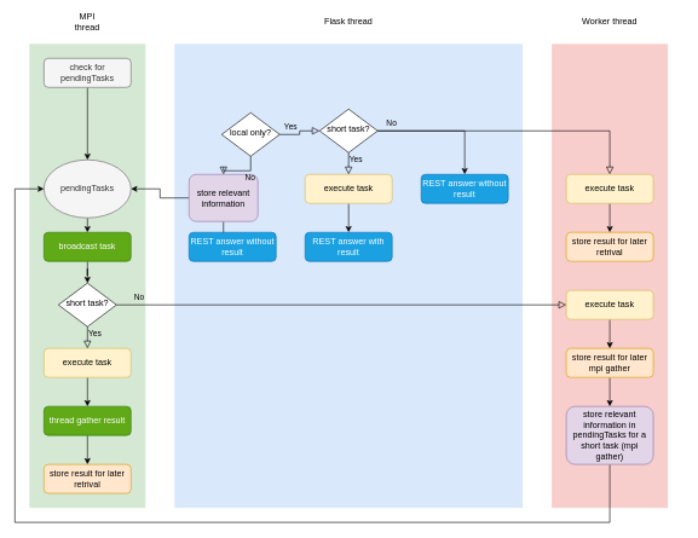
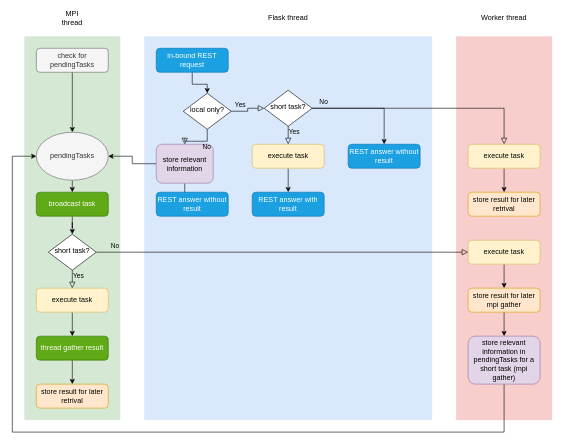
  <mxCell id="0" />
  <mxCell id="1" parent="0" />
  <mxCell id="2" value="" style="rounded=0;whiteSpace=wrap;html=1;fillColor=#f8cecc;strokeColor=none;" vertex="1" parent="1"><mxGeometry x="760" y="60" width="160" height="640" as="geometry" /></mxCell>
  <mxCell id="3" value="" style="rounded=0;whiteSpace=wrap;html=1;fillColor=#dae8fc;strokeColor=none;" vertex="1" parent="1"><mxGeometry x="240" y="60" width="480" height="640" as="geometry" /></mxCell>
  <mxCell id="4" value="" style="rounded=0;whiteSpace=wrap;html=1;fillColor=#d5e8d4;strokeColor=none;" vertex="1" parent="1"><mxGeometry x="40" y="60" width="160" height="640" as="geometry" /></mxCell>
+ <mxCell id="5" style="edgeStyle=orthogonalEdgeStyle;rounded=0;orthogonalLoop=1;jettySize=auto;html=1;" edge="1" parent="1" source="6" target="16"><mxGeometry relative="1" as="geometry" /></mxCell>
+ <mxCell id="6" value="in-bound REST request " style="rounded=1;whiteSpace=wrap;html=1;fontSize=12;glass=0;strokeWidth=1;shadow=0;fillColor=#1ba1e2;fontColor=#ffffff;strokeColor=#006EAF;" parent="1" vertex="1"><mxGeometry x="260" y="80" width="120" height="40" as="geometry" /></mxCell>
  <mxCell id="7" style="edgeStyle=orthogonalEdgeStyle;rounded=0;orthogonalLoop=1;jettySize=auto;html=1;entryX=1;entryY=0.5;entryDx=0;entryDy=0;" edge="1" parent="1" source="9" target="48"><mxGeometry relative="1" as="geometry"><mxPoint x="100" y="310" as="targetPoint" /></mxGeometry></mxCell>
  <mxCell id="8" style="edgeStyle=orthogonalEdgeStyle;rounded=0;orthogonalLoop=1;jettySize=auto;html=1;entryX=0.5;entryY=0;entryDx=0;entryDy=0;" edge="1" parent="1" source="9" target="43"><mxGeometry relative="1" as="geometry" /></mxCell>
  <mxCell id="9" value="store relevant information" style="rounded=1;whiteSpace=wrap;html=1;fontSize=12;glass=0;strokeWidth=1;shadow=0;fillColor=#e1d5e7;strokeColor=#9673a6;" vertex="1" parent="1"><mxGeometry x="260" y="240" width="95" height="65" as="geometry" /></mxCell>
  <mxCell id="10" value="Flask thread" style="text;html=1;strokeColor=none;fillColor=none;align=center;verticalAlign=middle;whiteSpace=wrap;rounded=0;" vertex="1" parent="1"><mxGeometry x="420" y="20" width="120" height="20" as="geometry" /></mxCell>
  <mxCell id="11" value="MPI thread" style="text;html=1;strokeColor=none;fillColor=none;align=center;verticalAlign=middle;whiteSpace=wrap;rounded=0;" vertex="1" parent="1"><mxGeometry x="90" y="20" width="60" height="20" as="geometry" /></mxCell>
  <mxCell id="12" style="edgeStyle=orthogonalEdgeStyle;rounded=0;orthogonalLoop=1;jettySize=auto;html=1;" edge="1" parent="1" source="13" target="48"><mxGeometry relative="1" as="geometry"><mxPoint x="120" y="210" as="targetPoint" /></mxGeometry></mxCell>
  <mxCell id="13" value="check for pendingTasks" style="rounded=1;whiteSpace=wrap;html=1;fontSize=12;glass=0;strokeWidth=1;shadow=0;fillColor=#f5f5f5;fontColor=#333333;strokeColor=#666666;" vertex="1" parent="1"><mxGeometry x="60" y="80" width="120" height="40" as="geometry" /></mxCell>
  <mxCell id="14" style="edgeStyle=orthogonalEdgeStyle;rounded=0;orthogonalLoop=1;jettySize=auto;html=1;entryX=0.5;entryY=0;entryDx=0;entryDy=0;" edge="1" parent="1" source="15" target="36"><mxGeometry relative="1" as="geometry" /></mxCell>
  <mxCell id="15" value="broadcast task" style="rounded=1;whiteSpace=wrap;html=1;fontSize=12;glass=0;strokeWidth=1;shadow=0;fillColor=#60a917;fontColor=#ffffff;strokeColor=#2D7600;" vertex="1" parent="1"><mxGeometry x="60" y="320" width="120" height="40" as="geometry" /></mxCell>
  <mxCell id="16" value="local only?" style="rhombus;whiteSpace=wrap;html=1;shadow=0;fontFamily=Helvetica;fontSize=12;align=center;strokeWidth=1;spacing=6;spacingTop=-4;" vertex="1" parent="1"><mxGeometry x="305" y="155" width="80" height="60" as="geometry" /></mxCell>
  <mxCell id="17" value="No" style="edgeStyle=orthogonalEdgeStyle;rounded=0;html=1;jettySize=auto;orthogonalLoop=1;fontSize=11;endArrow=block;endFill=0;endSize=8;strokeWidth=1;shadow=0;labelBackgroundColor=none;exitX=0.5;exitY=1;exitDx=0;exitDy=0;entryX=0.5;entryY=0;entryDx=0;entryDy=0;" edge="1" parent="1" source="16" target="9"><mxGeometry x="-0.333" y="10" relative="1" as="geometry"><mxPoint as="offset" /><mxPoint x="60" y="730" as="sourcePoint" /><mxPoint x="110" y="730" as="targetPoint" /></mxGeometry></mxCell>
  <mxCell id="18" value="Yes" style="edgeStyle=orthogonalEdgeStyle;rounded=0;html=1;jettySize=auto;orthogonalLoop=1;fontSize=11;endArrow=block;endFill=0;endSize=8;strokeWidth=1;shadow=0;labelBackgroundColor=none;entryX=0;entryY=0.5;entryDx=0;entryDy=0;" edge="1" parent="1" source="16" target="23"><mxGeometry x="-0.5" y="10" relative="1" as="geometry"><mxPoint as="offset" /><mxPoint x="460" y="250" as="sourcePoint" /><mxPoint x="410" y="270" as="targetPoint" /></mxGeometry></mxCell>
  <mxCell id="19" style="edgeStyle=orthogonalEdgeStyle;rounded=0;orthogonalLoop=1;jettySize=auto;html=1;" edge="1" parent="1" source="20" target="21"><mxGeometry relative="1" as="geometry" /></mxCell>
  <mxCell id="20" value="execute task" style="rounded=1;whiteSpace=wrap;html=1;fontSize=12;glass=0;strokeWidth=1;shadow=0;fillColor=#fff2cc;strokeColor=#d6b656;" vertex="1" parent="1"><mxGeometry x="420" y="240" width="120" height="40" as="geometry" /></mxCell>
  <mxCell id="21" value="REST answer with result" style="rounded=1;whiteSpace=wrap;html=1;fontSize=12;glass=0;strokeWidth=1;shadow=0;fillColor=#1ba1e2;fontColor=#ffffff;strokeColor=#006EAF;" vertex="1" parent="1"><mxGeometry x="420" y="320" width="120" height="40" as="geometry" /></mxCell>
  <mxCell id="22" style="edgeStyle=orthogonalEdgeStyle;rounded=0;orthogonalLoop=1;jettySize=auto;html=1;entryX=0.5;entryY=0;entryDx=0;entryDy=0;" edge="1" parent="1" source="23" target="31"><mxGeometry relative="1" as="geometry"><mxPoint x="630" y="240" as="targetPoint" /></mxGeometry></mxCell>
  <mxCell id="23" value="short task?" style="rhombus;whiteSpace=wrap;html=1;shadow=0;fontFamily=Helvetica;fontSize=12;align=center;strokeWidth=1;spacing=6;spacingTop=-4;" vertex="1" parent="1"><mxGeometry x="440" y="150" width="80" height="60" as="geometry" /></mxCell>
  <mxCell id="24" value="Yes" style="edgeStyle=orthogonalEdgeStyle;rounded=0;html=1;jettySize=auto;orthogonalLoop=1;fontSize=11;endArrow=block;endFill=0;endSize=8;strokeWidth=1;shadow=0;labelBackgroundColor=none;exitX=0.5;exitY=1;exitDx=0;exitDy=0;entryX=0.5;entryY=0;entryDx=0;entryDy=0;" edge="1" parent="1" source="23" target="20"><mxGeometry x="-0.333" y="10" relative="1" as="geometry"><mxPoint as="offset" /><mxPoint x="220" y="720" as="sourcePoint" /><mxPoint x="480" y="290" as="targetPoint" /></mxGeometry></mxCell>
  <mxCell id="25" value="No" style="edgeStyle=orthogonalEdgeStyle;rounded=0;html=1;jettySize=auto;orthogonalLoop=1;fontSize=11;endArrow=block;endFill=0;endSize=8;strokeWidth=1;shadow=0;labelBackgroundColor=none;entryX=0.5;entryY=0;entryDx=0;entryDy=0;" edge="1" parent="1" source="23" target="28"><mxGeometry x="-0.9" y="10" relative="1" as="geometry"><mxPoint as="offset" /><mxPoint x="620" y="240" as="sourcePoint" /><mxPoint x="600" y="260" as="targetPoint" /></mxGeometry></mxCell>
  <mxCell id="26" style="edgeStyle=orthogonalEdgeStyle;rounded=0;orthogonalLoop=1;jettySize=auto;html=1;" edge="1" parent="1" source="28" target="29"><mxGeometry relative="1" as="geometry" /></mxCell>
  <mxCell id="27" style="edgeStyle=orthogonalEdgeStyle;rounded=0;orthogonalLoop=1;jettySize=auto;html=1;opacity=0;" edge="1" parent="1" source="28"><mxGeometry relative="1" as="geometry"><mxPoint x="940" y="260" as="targetPoint" /></mxGeometry></mxCell>
  <mxCell id="28" value="execute task" style="rounded=1;whiteSpace=wrap;html=1;fontSize=12;glass=0;strokeWidth=1;shadow=0;fillColor=#fff2cc;strokeColor=#d6b656;" vertex="1" parent="1"><mxGeometry x="780" y="240" width="120" height="40" as="geometry" /></mxCell>
  <mxCell id="29" value="store result for later retrival" style="rounded=1;whiteSpace=wrap;html=1;fontSize=12;glass=0;strokeWidth=1;shadow=0;fillColor=#ffe6cc;strokeColor=#d79b00;" vertex="1" parent="1"><mxGeometry x="780" y="320" width="120" height="40" as="geometry" /></mxCell>
  <mxCell id="30" value="Worker thread" style="text;html=1;strokeColor=none;fillColor=none;align=center;verticalAlign=middle;whiteSpace=wrap;rounded=0;" vertex="1" parent="1"><mxGeometry x="795" y="20" width="90" height="20" as="geometry" /></mxCell>
  <mxCell id="31" value="REST answer without result" style="rounded=1;whiteSpace=wrap;html=1;fontSize=12;glass=0;strokeWidth=1;shadow=0;fillColor=#1ba1e2;fontColor=#ffffff;strokeColor=#006EAF;" vertex="1" parent="1"><mxGeometry x="580" y="240" width="120" height="40" as="geometry" /></mxCell>
  <mxCell id="32" style="edgeStyle=orthogonalEdgeStyle;rounded=0;orthogonalLoop=1;jettySize=auto;html=1;" edge="1" parent="1" source="33" target="35"><mxGeometry relative="1" as="geometry" /></mxCell>
  <mxCell id="33" value="execute task" style="rounded=1;whiteSpace=wrap;html=1;fontSize=12;glass=0;strokeWidth=1;shadow=0;fillColor=#fff2cc;strokeColor=#d6b656;" vertex="1" parent="1"><mxGeometry x="60" y="480" width="120" height="40" as="geometry" /></mxCell>
  <mxCell id="34" style="edgeStyle=orthogonalEdgeStyle;rounded=0;orthogonalLoop=1;jettySize=auto;html=1;entryX=0.5;entryY=0;entryDx=0;entryDy=0;" edge="1" parent="1" source="35" target="44"><mxGeometry relative="1" as="geometry" /></mxCell>
  <mxCell id="35" value="thread gather result" style="rounded=1;whiteSpace=wrap;html=1;fontSize=12;glass=0;strokeWidth=1;shadow=0;fillColor=#60a917;fontColor=#ffffff;strokeColor=#2D7600;" vertex="1" parent="1"><mxGeometry x="60" y="560" width="120" height="40" as="geometry" /></mxCell>
  <mxCell id="36" value="short task?" style="rhombus;whiteSpace=wrap;html=1;shadow=0;fontFamily=Helvetica;fontSize=12;align=center;strokeWidth=1;spacing=6;spacingTop=-4;" vertex="1" parent="1"><mxGeometry x="80" y="390" width="80" height="60" as="geometry" /></mxCell>
  <mxCell id="37" value="Yes" style="edgeStyle=orthogonalEdgeStyle;rounded=0;html=1;jettySize=auto;orthogonalLoop=1;fontSize=11;endArrow=block;endFill=0;endSize=8;strokeWidth=1;shadow=0;labelBackgroundColor=none;exitX=0.5;exitY=1;exitDx=0;exitDy=0;entryX=0.5;entryY=0;entryDx=0;entryDy=0;" edge="1" parent="1" source="36" target="33"><mxGeometry x="-0.333" y="10" relative="1" as="geometry"><mxPoint as="offset" /><mxPoint x="-140" y="1060" as="sourcePoint" /><mxPoint x="120" y="630" as="targetPoint" /></mxGeometry></mxCell>
  <mxCell id="38" value="No" style="edgeStyle=orthogonalEdgeStyle;rounded=0;html=1;jettySize=auto;orthogonalLoop=1;fontSize=11;endArrow=block;endFill=0;endSize=8;strokeWidth=1;shadow=0;labelBackgroundColor=none;" edge="1" parent="1" source="36" target="40"><mxGeometry x="-0.9" y="10" relative="1" as="geometry"><mxPoint as="offset" /><mxPoint x="240" y="580" as="sourcePoint" /><mxPoint x="220" y="600" as="targetPoint" /></mxGeometry></mxCell>
  <mxCell id="39" style="edgeStyle=orthogonalEdgeStyle;rounded=0;orthogonalLoop=1;jettySize=auto;html=1;" edge="1" parent="1" source="40" target="42"><mxGeometry relative="1" as="geometry" /></mxCell>
  <mxCell id="40" value="execute task" style="rounded=1;whiteSpace=wrap;html=1;fontSize=12;glass=0;strokeWidth=1;shadow=0;fillColor=#fff2cc;strokeColor=#d6b656;" vertex="1" parent="1"><mxGeometry x="780" y="400" width="120" height="40" as="geometry" /></mxCell>
  <mxCell id="41" style="edgeStyle=orthogonalEdgeStyle;rounded=0;orthogonalLoop=1;jettySize=auto;html=1;entryX=0.5;entryY=0;entryDx=0;entryDy=0;" edge="1" parent="1" source="42" target="46"><mxGeometry relative="1" as="geometry"><mxPoint x="827" y="560" as="targetPoint" /></mxGeometry></mxCell>
  <mxCell id="42" value="store result for later mpi gather" style="rounded=1;whiteSpace=wrap;html=1;fontSize=12;glass=0;strokeWidth=1;shadow=0;fillColor=#ffe6cc;strokeColor=#d79b00;" vertex="1" parent="1"><mxGeometry x="780" y="480" width="120" height="40" as="geometry" /></mxCell>
  <mxCell id="43" value="REST answer without result" style="rounded=1;whiteSpace=wrap;html=1;fontSize=12;glass=0;strokeWidth=1;shadow=0;fillColor=#1ba1e2;fontColor=#ffffff;strokeColor=#006EAF;" vertex="1" parent="1"><mxGeometry x="260" y="320" width="120" height="40" as="geometry" /></mxCell>
  <mxCell id="44" value="store result for later retrival" style="rounded=1;whiteSpace=wrap;html=1;fontSize=12;glass=0;strokeWidth=1;shadow=0;fillColor=#ffe6cc;strokeColor=#d79b00;" vertex="1" parent="1"><mxGeometry x="60" y="640" width="120" height="40" as="geometry" /></mxCell>
  <mxCell id="45" style="edgeStyle=orthogonalEdgeStyle;rounded=0;orthogonalLoop=1;jettySize=auto;html=1;entryX=0;entryY=0.5;entryDx=0;entryDy=0;" edge="1" parent="1" source="46" target="48"><mxGeometry relative="1" as="geometry"><Array as="points"><mxPoint x="840" y="720" /><mxPoint x="20" y="720" /><mxPoint x="20" y="260" /></Array></mxGeometry></mxCell>
  <mxCell id="46" value="store relevant information in pendingTasks for a short task (mpi gather)" style="rounded=1;whiteSpace=wrap;html=1;fontSize=12;glass=0;strokeWidth=1;shadow=0;fillColor=#e1d5e7;strokeColor=#9673a6;" vertex="1" parent="1"><mxGeometry x="780" y="560" width="120" height="80" as="geometry" /></mxCell>
  <mxCell id="47" style="edgeStyle=orthogonalEdgeStyle;rounded=0;orthogonalLoop=1;jettySize=auto;html=1;exitX=0.5;exitY=1;exitDx=0;exitDy=0;entryX=0.5;entryY=0;entryDx=0;entryDy=0;" edge="1" parent="1" source="48" target="15"><mxGeometry relative="1" as="geometry" /></mxCell>
  <mxCell id="48" value="pendingTasks" style="ellipse;whiteSpace=wrap;html=1;fillColor=#f5f5f5;fontColor=#333333;strokeColor=#666666;" vertex="1" parent="1"><mxGeometry x="60" y="220" width="120" height="80" as="geometry" /></mxCell>
